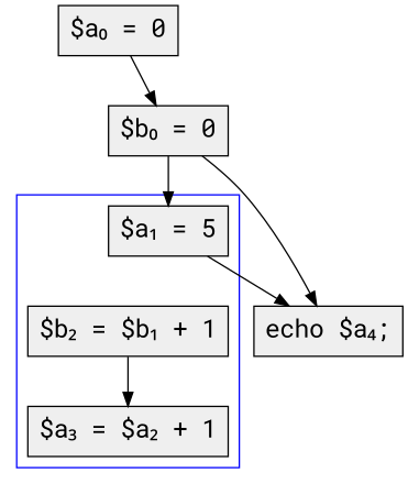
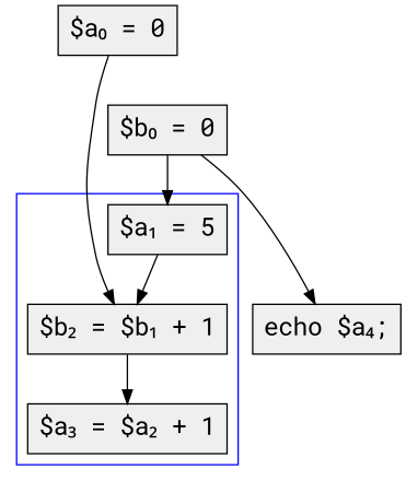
  digraph {
    color="#efefef"
    fontname="Roboto Mono"
    fontsize=18
    node [fillcolor="#efefef" fontname="Roboto Mono" fontsize=18 shape=box style=filled]
    edge [fontname="Roboto Mono" fontsize=12]
    n1 [label="$a₁ = 5\l"]
    n2 [label="$a₃ = $a₂ + 1\l"]
    n3 [label="$b₂ = $b₁ + 1\l"]
    n4 [label="echo $a₄;"]
    n5 [label="$a₀ = 0\l"]
    n6 [label="$b₀ = 0\l"]
    subgraph cluster_1 {
      color=blue
      n1
      n2
      n3
    }
-   n1 -> n4
+   n1 -> n3
    n3 -> n2
-   n5 -> n6
+   n5 -> n3
    n6 -> n1
    n6 -> n4
  }
